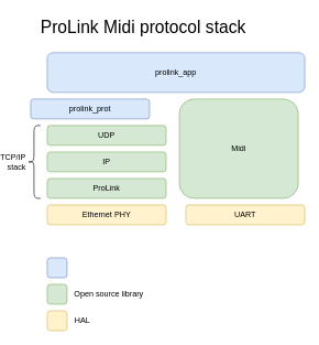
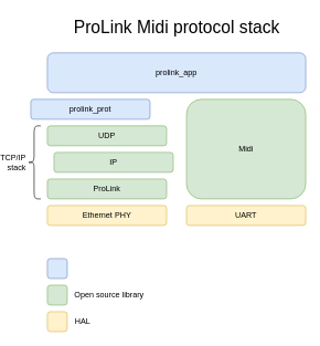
  <mxCell id="0" />
  <mxCell id="1" parent="0" />
  <mxCell id="2" value="Ethernet PHY" style="rounded=1;whiteSpace=wrap;html=1;fillColor=#fff2cc;strokeColor=#d6b656;" vertex="1" parent="1"><mxGeometry x="50" y="309" width="180" height="30" as="geometry" /></mxCell>
  <mxCell id="3" value="ProLink" style="rounded=1;whiteSpace=wrap;html=1;fillColor=#d5e8d4;strokeColor=#82b366;" vertex="1" parent="1"><mxGeometry x="50" y="269" width="180" height="30" as="geometry" /></mxCell>
- <mxCell id="4" value="IP" style="rounded=1;whiteSpace=wrap;html=1;fillColor=#d5e8d4;strokeColor=#82b366;" vertex="1" parent="1"><mxGeometry x="50" y="229" width="180" height="30" as="geometry" /></mxCell>
+ <mxCell id="4" value="IP" style="rounded=1;whiteSpace=wrap;html=1;fillColor=#d5e8d4;strokeColor=#82b366;" vertex="1" parent="1"><mxGeometry x="60" y="229" width="180" height="30" as="geometry" /></mxCell>
  <mxCell id="5" value="UDP" style="rounded=1;whiteSpace=wrap;html=1;fillColor=#d5e8d4;strokeColor=#82b366;" vertex="1" parent="1"><mxGeometry x="50" y="189" width="180" height="30" as="geometry" /></mxCell>
  <mxCell id="6" value="prolink_prot" style="rounded=1;whiteSpace=wrap;html=1;fillColor=#dae8fc;strokeColor=#6c8ebf;" vertex="1" parent="1"><mxGeometry x="25" y="149" width="180" height="30" as="geometry" /></mxCell>
- <mxCell id="7" value="Midi" style="rounded=1;whiteSpace=wrap;html=1;fillColor=#d5e8d4;strokeColor=#82b366;" vertex="1" parent="1"><mxGeometry x="250" y="149" width="180" height="150" as="geometry" /></mxCell>
+ <mxCell id="7" value="Midi" style="rounded=1;whiteSpace=wrap;html=1;fillColor=#d5e8d4;strokeColor=#82b366;" vertex="1" parent="1"><mxGeometry x="260" y="149" width="180" height="150" as="geometry" /></mxCell>
  <mxCell id="8" value="UART" style="rounded=1;whiteSpace=wrap;html=1;fillColor=#fff2cc;strokeColor=#d6b656;" vertex="1" parent="1"><mxGeometry x="260" y="309" width="180" height="30" as="geometry" /></mxCell>
  <mxCell id="9" value="prolink_app" style="rounded=1;whiteSpace=wrap;html=1;fillColor=#dae8fc;strokeColor=#6c8ebf;" vertex="1" parent="1"><mxGeometry x="50" y="79" width="390" height="60" as="geometry" /></mxCell>
  <mxCell id="10" value="TCP/IP &lt;br&gt;stack" style="shape=curlyBracket;whiteSpace=wrap;html=1;rounded=1;labelPosition=left;verticalLabelPosition=middle;align=right;verticalAlign=middle;" vertex="1" parent="1"><mxGeometry x="20" y="189" width="20" height="110" as="geometry" /></mxCell>
- <mxCell id="11" value="&lt;font style=&quot;font-size: 26px;&quot;&gt;ProLink Midi protocol stack&lt;/font&gt;" style="text;html=1;align=center;verticalAlign=middle;resizable=0;points=[];autosize=1;strokeColor=none;fillColor=none;" vertex="1" parent="1"><mxGeometry x="30" y="20" width="330" height="40" as="geometry" /></mxCell>
+ <mxCell id="11" value="&lt;font style=&quot;font-size: 26px;&quot;&gt;ProLink Midi protocol stack&lt;/font&gt;" style="text;html=1;align=center;verticalAlign=middle;resizable=0;points=[];autosize=1;strokeColor=none;fillColor=none;" vertex="1" parent="1"><mxGeometry x="80" y="20" width="330" height="40" as="geometry" /></mxCell>
  <mxCell id="12" value="" style="rounded=1;whiteSpace=wrap;html=1;fontSize=26;fillColor=#dae8fc;strokeColor=#6c8ebf;" vertex="1" parent="1"><mxGeometry x="50" y="389" width="30" height="30" as="geometry" /></mxCell>
  <mxCell id="13" value="" style="rounded=1;whiteSpace=wrap;html=1;fontSize=26;fillColor=#d5e8d4;strokeColor=#82b366;" vertex="1" parent="1"><mxGeometry x="50" y="429" width="30" height="30" as="geometry" /></mxCell>
  <mxCell id="14" value="" style="rounded=1;whiteSpace=wrap;html=1;fontSize=26;fillColor=#fff2cc;strokeColor=#d6b656;" vertex="1" parent="1"><mxGeometry x="50" y="469" width="30" height="30" as="geometry" /></mxCell>
  <mxCell id="15" value="Open source library" style="text;html=1;align=center;verticalAlign=middle;resizable=0;points=[];autosize=1;strokeColor=none;fillColor=none;fontSize=12;" vertex="1" parent="1"><mxGeometry x="78" y="429" width="130" height="30" as="geometry" /></mxCell>
  <mxCell id="16" value="HAL" style="text;html=1;align=center;verticalAlign=middle;resizable=0;points=[];autosize=1;strokeColor=none;fillColor=none;fontSize=12;" vertex="1" parent="1"><mxGeometry x="78" y="469" width="50" height="30" as="geometry" /></mxCell>
